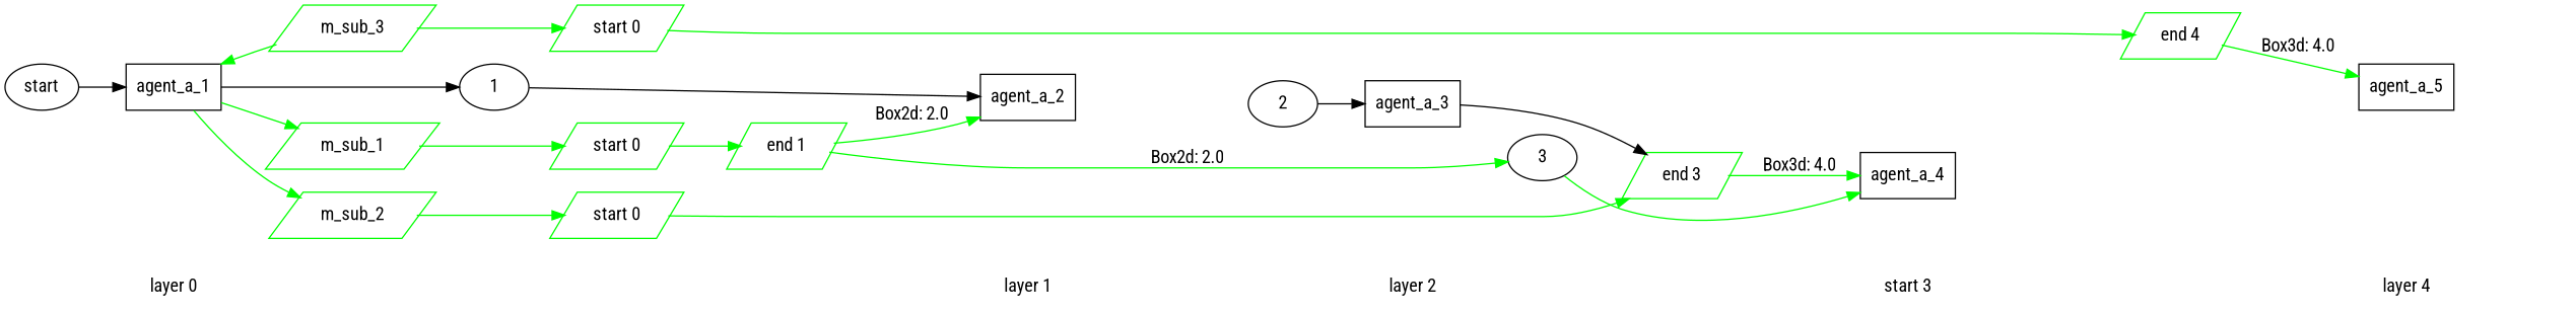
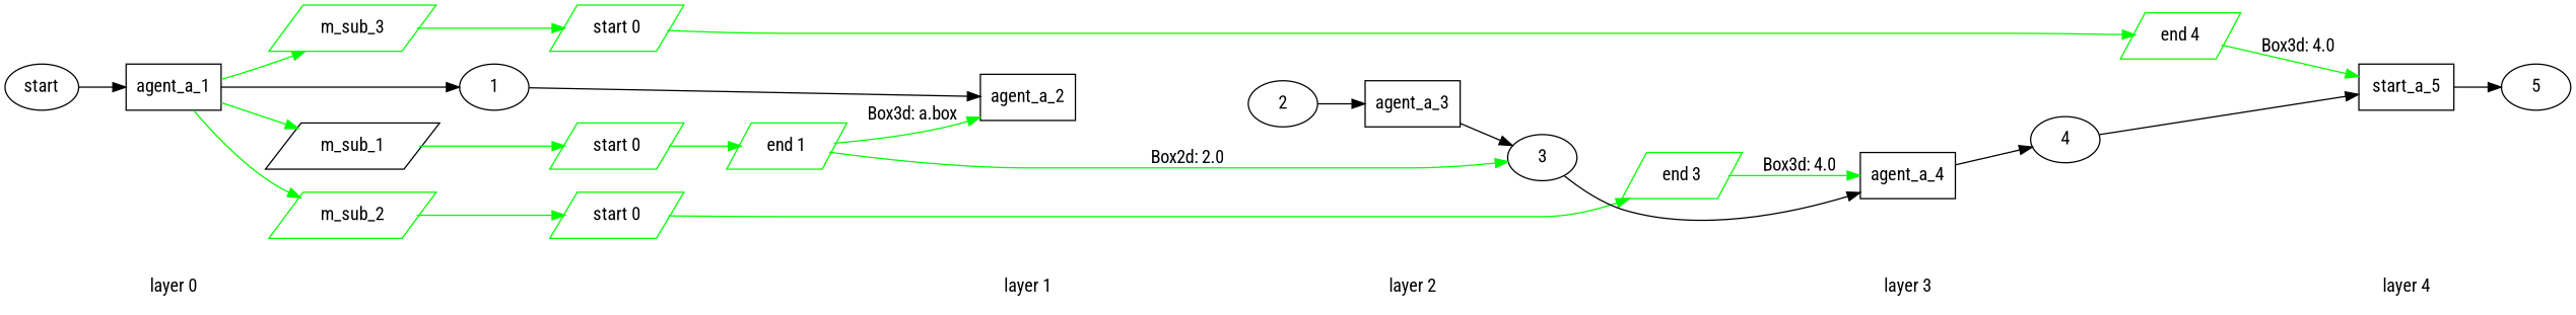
  digraph {
    fontname="Roboto Condensed"
    rankdir=LR
    node [fontname="Roboto Condensed" shape=point]
    edge [fontname="Roboto Condensed"]
    n1 [label="layer 0" shape=plaintext]
    n2 [label=agent_a_1 shape=rect]
    layer_0_b [style=invis]
    layer_0_a [style=invis]
    n5 [color="#00ff00" label="start 0" shape=parallelogram]
    n6 [color="#00ff00" label="start 0" shape=parallelogram]
    n7 [color="#00ff00" label="start 0" shape=parallelogram]
    n8 [label="layer 1" shape=plaintext]
    n9 [label=agent_a_2 shape=rect]
    layer_1_b [style=invis]
    n11 [color="#00ff00" label="end 1" shape=parallelogram]
    layer_1_a [style=invis]
    n13 [label="layer 2" shape=plaintext]
    n14 [label=agent_a_3 shape=rect]
    layer_2_b [style=invis]
    layer_2_a [style=invis]
-   n17 [label="start 3" shape=plaintext]
+   n17 [label="layer 3" shape=plaintext]
    n18 [label=agent_a_4 shape=rect]
    layer_3_b [style=invis]
    n20 [color="#00ff00" label="end 3" shape=parallelogram]
    layer_3_a [style=invis]
    n22 [label="layer 4" shape=plaintext]
-   n23 [label=agent_a_5 shape=rect]
+   n23 [label=start_a_5 shape=rect]
    layer_4_b [style=invis]
    n25 [color="#00ff00" label="end 4" shape=parallelogram]
    layer_4_a [style=invis]
    n27 [label=1 shape=""]
-   n28 [color="#00ff00" label=m_sub_1 shape=parallelogram]
+   n28 [color=black label=m_sub_1 shape=parallelogram]
    n29 [color="#00ff00" label=m_sub_2 shape=parallelogram]
    n30 [color="#00ff00" label=m_sub_3 shape=parallelogram]
    n31 [label=3 shape=""]
+   n32 [label=4 shape=""]
+   n33 [label=5 shape=""]
    n34 [label=2 shape=""]
    n35 [label=start shape=""]
    subgraph sub_1 {
      rank=same
      n1
      n2
    }
    subgraph sub_2 {
      rank=same
      layer_0_b
    }
    subgraph sub_3 {
      rank=same
      layer_0_a
      n5
      n6
      n7
    }
    subgraph sub_4 {
      rank=same
      n8
      n9
    }
    subgraph sub_5 {
      rank=same
      layer_1_b
      n11
    }
    subgraph sub_6 {
      rank=same
      layer_1_a
    }
    subgraph sub_7 {
      rank=same
      n13
      n14
    }
    subgraph sub_8 {
      rank=same
      layer_2_b
    }
    subgraph sub_9 {
      rank=same
      layer_2_a
    }
    subgraph sub_10 {
      rank=same
      n17
      n18
    }
    subgraph sub_11 {
      rank=same
      layer_3_b
      n20
    }
    subgraph sub_12 {
      rank=same
      layer_3_a
    }
    subgraph sub_13 {
      rank=same
      n22
      n23
    }
    subgraph sub_14 {
      rank=same
      layer_4_b
      n25
    }
    subgraph sub_15 {
      rank=same
      layer_4_a
    }
    n1 -> layer_0_a [style=invis]
    n2 -> n27
    n2 -> n28 [color="#00ff00"]
    n2 -> n29 [color="#00ff00"]
-   n30 -> n2 [color="#00ff00"]
+   n2 -> n30 [color="#00ff00"]
    layer_0_b -> n1 [style=invis]
    layer_0_a -> layer_1_b [style=invis]
    n5 -> n11 [color="#00ff00"]
    n6 -> n20 [color="#00ff00"]
    n7 -> n25 [color="#00ff00"]
    n8 -> layer_1_a [style=invis]
    layer_1_b -> n8 [style=invis]
-   n11 -> n9 [color="#00ff00" label="Box2d: 2.0"]
+   n11 -> n9 [color="#00ff00" label="Box3d: a.box"]
    n11 -> n31 [color="#00ff00" label="Box2d: 2.0"]
    layer_1_a -> layer_2_b [style=invis]
    n13 -> layer_2_a [style=invis]
-   n14 -> n20
+   n14 -> n31
    layer_2_b -> n13 [style=invis]
    layer_2_a -> layer_3_b [style=invis]
    n17 -> layer_3_a [style=invis]
+   n18 -> n32
    layer_3_b -> n17 [style=invis]
    n20 -> n18 [color="#00ff00" label="Box3d: 4.0"]
    layer_3_a -> layer_4_b [style=invis]
    n22 -> layer_4_a [style=invis]
+   n23 -> n33
    layer_4_b -> n22 [style=invis]
    n25 -> n23 [color="#00ff00" label="Box3d: 4.0"]
    n27 -> n9
    n28 -> n5 [color="#00ff00"]
    n29 -> n6 [color="#00ff00"]
    n30 -> n7 [color="#00ff00"]
-   n31 -> n18 [color="#00ff00"]
+   n31 -> n18
+   n32 -> n23
    n34 -> n14
    n35 -> n2
  }
